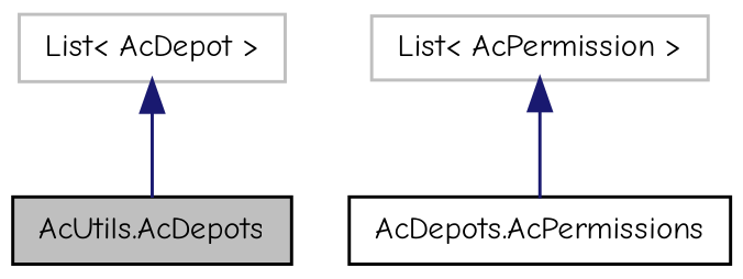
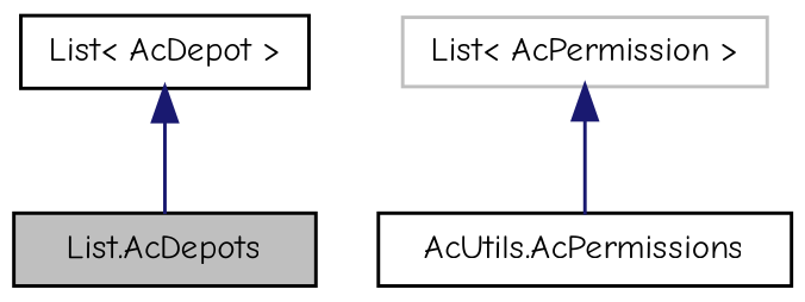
  digraph {
    fontname="Comic Neue"
    node [color=black fillcolor=white fontname="Comic Neue" fontsize=10 shape=record style=filled]
    edge [color=midnightblue dir=back fontname="Comic Neue" fontsize=10 labelfontname=Helvetica labelfontsize=10 style=solid]
-   n1 [fillcolor=grey75 fontcolor=black height=0.2 label="AcUtils.AcDepots" width=0.4]
-   n2 [color=grey75 height=0.2 label="List\< AcDepot \>" width=0.4]
-   n3 [height=0.2 label="AcDepots.AcPermissions" width=0.4]
+   n1 [fillcolor=grey75 fontcolor=black height=0.2 label="List.AcDepots" width=0.4]
+   n2 [height=0.2 label="List\< AcDepot \>" width=0.4]
+   n3 [height=0.2 label="AcUtils.AcPermissions" width=0.4]
    n4 [color=grey75 height=0.2 label="List\< AcPermission \>" width=0.4]
    n2 -> n1
    n4 -> n3
  }
